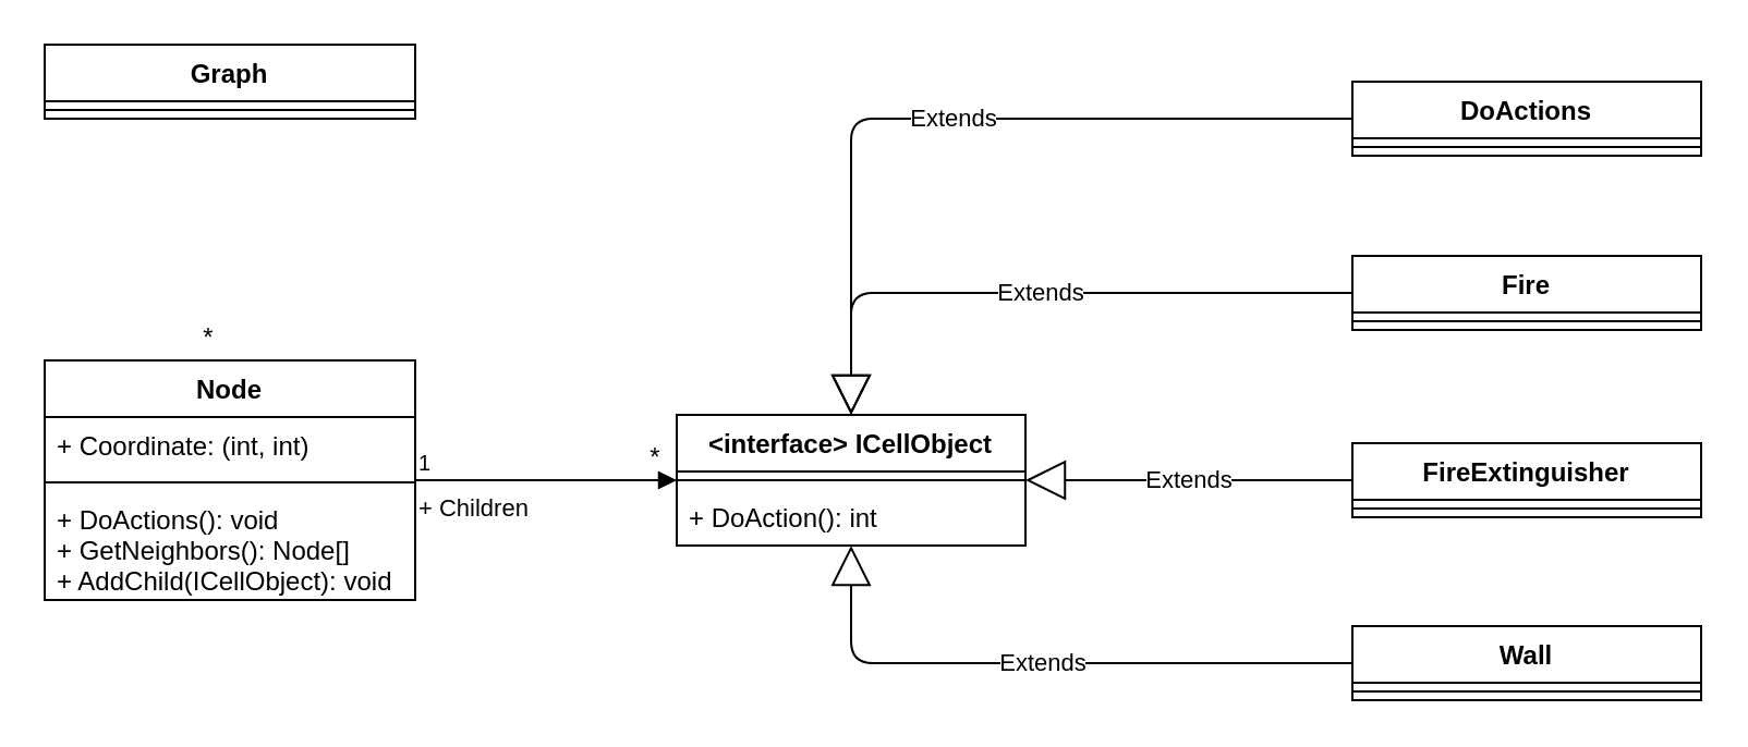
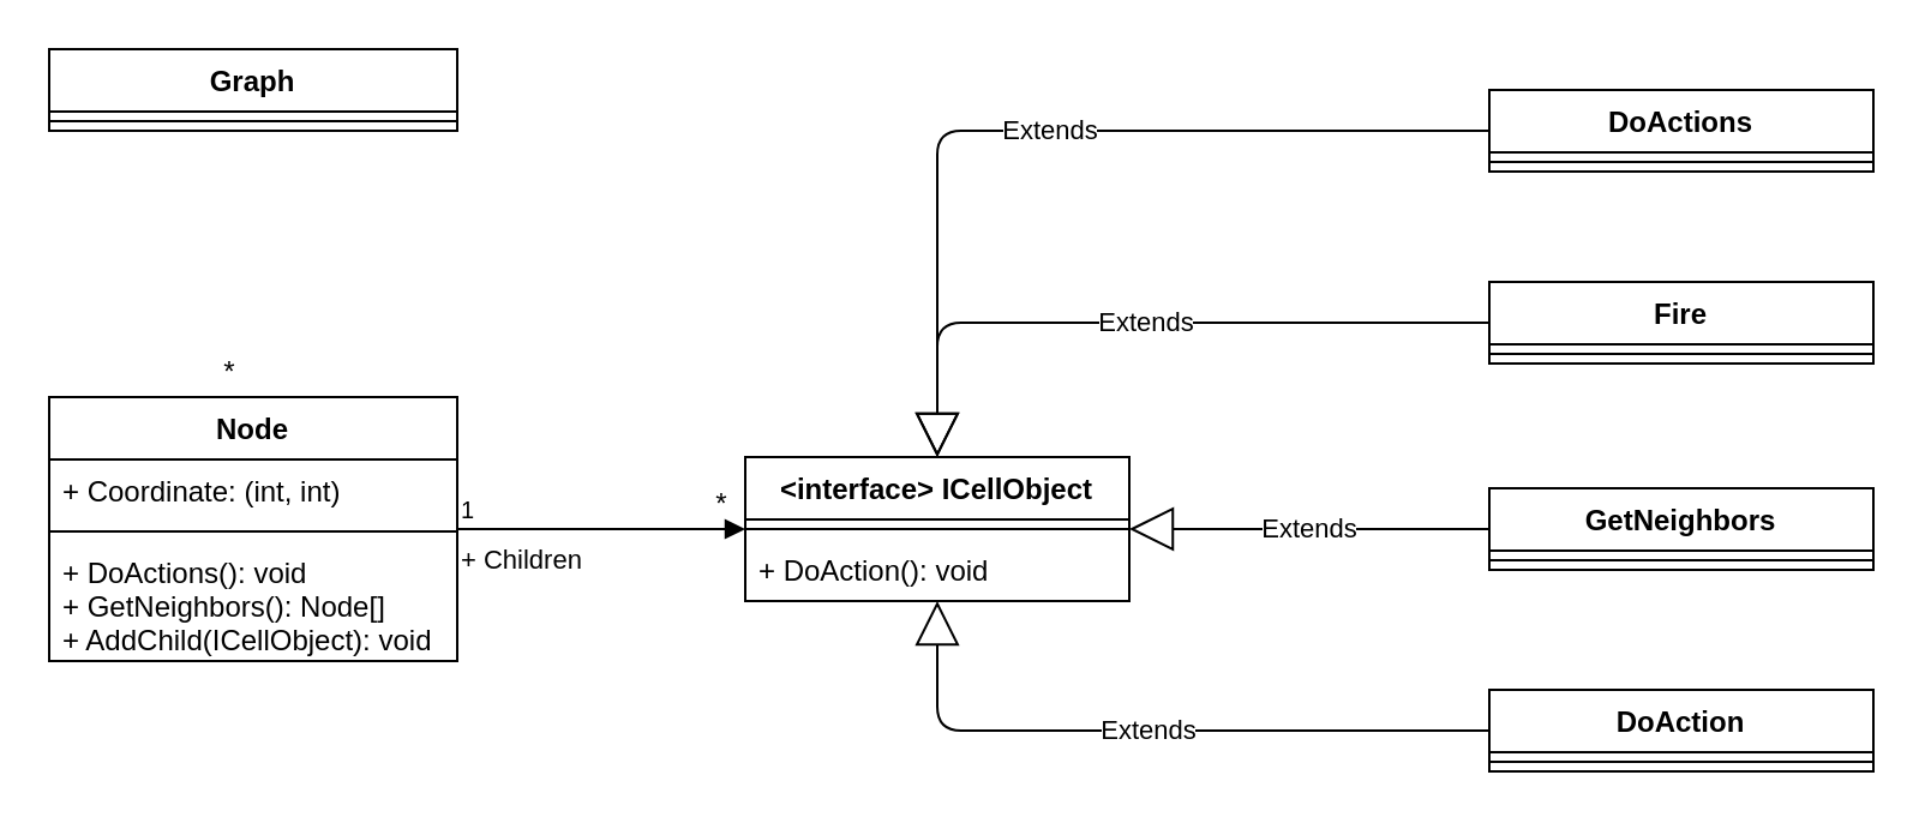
  <mxCell id="0" />
  <mxCell id="1" parent="0" />
  <mxCell id="2" value="Node" style="swimlane;fontStyle=1;align=center;verticalAlign=top;childLayout=stackLayout;horizontal=1;startSize=26;horizontalStack=0;resizeParent=1;resizeParentMax=0;resizeLast=0;collapsible=1;marginBottom=0;" vertex="1" parent="1"><mxGeometry x="20" y="165" width="170" height="110" as="geometry" /></mxCell>
  <mxCell id="3" value="+ Coordinate: (int, int)" style="text;strokeColor=none;fillColor=none;align=left;verticalAlign=top;spacingLeft=4;spacingRight=4;overflow=hidden;rotatable=0;points=[[0,0.5],[1,0.5]];portConstraint=eastwest;" vertex="1" parent="2"><mxGeometry y="26" width="170" height="26" as="geometry" /></mxCell>
  <mxCell id="4" value="" style="line;strokeWidth=1;fillColor=none;align=left;verticalAlign=middle;spacingTop=-1;spacingLeft=3;spacingRight=3;rotatable=0;labelPosition=right;points=[];portConstraint=eastwest;" vertex="1" parent="2"><mxGeometry y="52" width="170" height="8" as="geometry" /></mxCell>
  <mxCell id="5" value="+ DoActions(): void&#10;+ GetNeighbors(): Node[]&#10;+ AddChild(ICellObject): void" style="text;strokeColor=none;fillColor=none;align=left;verticalAlign=top;spacingLeft=4;spacingRight=4;overflow=hidden;rotatable=0;points=[[0,0.5],[1,0.5]];portConstraint=eastwest;" vertex="1" parent="2"><mxGeometry y="60" width="170" height="50" as="geometry" /></mxCell>
  <mxCell id="6" value="&lt;interface&gt; ICellObject" style="swimlane;fontStyle=1;align=center;verticalAlign=top;childLayout=stackLayout;horizontal=1;startSize=26;horizontalStack=0;resizeParent=1;resizeParentMax=0;resizeLast=0;collapsible=1;marginBottom=0;" vertex="1" parent="1"><mxGeometry x="310" y="190" width="160" height="60" as="geometry" /></mxCell>
  <mxCell id="7" value="" style="line;strokeWidth=1;fillColor=none;align=left;verticalAlign=middle;spacingTop=-1;spacingLeft=3;spacingRight=3;rotatable=0;labelPosition=right;points=[];portConstraint=eastwest;" vertex="1" parent="6"><mxGeometry y="26" width="160" height="8" as="geometry" /></mxCell>
- <mxCell id="8" value="+ DoAction(): int" style="text;strokeColor=none;fillColor=none;align=left;verticalAlign=top;spacingLeft=4;spacingRight=4;overflow=hidden;rotatable=0;points=[[0,0.5],[1,0.5]];portConstraint=eastwest;" vertex="1" parent="6"><mxGeometry y="34" width="160" height="26" as="geometry" /></mxCell>
+ <mxCell id="8" value="+ DoAction(): void" style="text;strokeColor=none;fillColor=none;align=left;verticalAlign=top;spacingLeft=4;spacingRight=4;overflow=hidden;rotatable=0;points=[[0,0.5],[1,0.5]];portConstraint=eastwest;" vertex="1" parent="6"><mxGeometry y="34" width="160" height="26" as="geometry" /></mxCell>
  <mxCell id="9" value="+ Children" style="endArrow=block;endFill=1;html=1;edgeStyle=orthogonalEdgeStyle;align=left;verticalAlign=top;" edge="1" parent="1" source="2" target="6"><mxGeometry x="-1" relative="1" as="geometry"><mxPoint x="210" y="287" as="sourcePoint" /><mxPoint x="370" y="287" as="targetPoint" /></mxGeometry></mxCell>
  <mxCell id="10" value="1" style="resizable=0;html=1;align=left;verticalAlign=bottom;labelBackgroundColor=#ffffff;fontSize=10;" connectable="0" vertex="1" parent="9"><mxGeometry x="-1" relative="1" as="geometry" /></mxCell>
  <mxCell id="11" value="*" style="text;html=1;align=center;verticalAlign=middle;resizable=0;points=[];;autosize=1;" vertex="1" parent="1"><mxGeometry x="290" y="200" width="20" height="20" as="geometry" /></mxCell>
  <mxCell id="12" value="DoActions" style="swimlane;fontStyle=1;align=center;verticalAlign=top;childLayout=stackLayout;horizontal=1;startSize=26;horizontalStack=0;resizeParent=1;resizeParentMax=0;resizeLast=0;collapsible=1;marginBottom=0;" vertex="1" parent="1"><mxGeometry x="620" y="37" width="160" height="34" as="geometry" /></mxCell>
  <mxCell id="13" value="" style="line;strokeWidth=1;fillColor=none;align=left;verticalAlign=middle;spacingTop=-1;spacingLeft=3;spacingRight=3;rotatable=0;labelPosition=right;points=[];portConstraint=eastwest;" vertex="1" parent="12"><mxGeometry y="26" width="160" height="8" as="geometry" /></mxCell>
  <mxCell id="14" value="Fire" style="swimlane;fontStyle=1;align=center;verticalAlign=top;childLayout=stackLayout;horizontal=1;startSize=26;horizontalStack=0;resizeParent=1;resizeParentMax=0;resizeLast=0;collapsible=1;marginBottom=0;" vertex="1" parent="1"><mxGeometry x="620" y="117" width="160" height="34" as="geometry" /></mxCell>
  <mxCell id="15" value="" style="line;strokeWidth=1;fillColor=none;align=left;verticalAlign=middle;spacingTop=-1;spacingLeft=3;spacingRight=3;rotatable=0;labelPosition=right;points=[];portConstraint=eastwest;" vertex="1" parent="14"><mxGeometry y="26" width="160" height="8" as="geometry" /></mxCell>
  <mxCell id="16" value="Extends" style="endArrow=block;endSize=16;endFill=0;html=1;" edge="1" parent="1" source="14" target="6"><mxGeometry width="160" relative="1" as="geometry"><mxPoint x="520" y="247" as="sourcePoint" /><mxPoint x="680" y="247" as="targetPoint" /><Array as="points"><mxPoint x="390" y="134" /></Array></mxGeometry></mxCell>
  <mxCell id="17" value="Extends" style="endArrow=block;endSize=16;endFill=0;html=1;" edge="1" parent="1" source="12" target="6"><mxGeometry width="160" relative="1" as="geometry"><mxPoint x="450" y="67" as="sourcePoint" /><mxPoint x="610" y="67" as="targetPoint" /><Array as="points"><mxPoint x="390" y="54" /></Array></mxGeometry></mxCell>
- <mxCell id="18" value="FireExtinguisher" style="swimlane;fontStyle=1;align=center;verticalAlign=top;childLayout=stackLayout;horizontal=1;startSize=26;horizontalStack=0;resizeParent=1;resizeParentMax=0;resizeLast=0;collapsible=1;marginBottom=0;" vertex="1" parent="1"><mxGeometry x="620" y="203" width="160" height="34" as="geometry" /></mxCell>
+ <mxCell id="18" value="GetNeighbors" style="swimlane;fontStyle=1;align=center;verticalAlign=top;childLayout=stackLayout;horizontal=1;startSize=26;horizontalStack=0;resizeParent=1;resizeParentMax=0;resizeLast=0;collapsible=1;marginBottom=0;" vertex="1" parent="1"><mxGeometry x="620" y="203" width="160" height="34" as="geometry" /></mxCell>
  <mxCell id="19" value="" style="line;strokeWidth=1;fillColor=none;align=left;verticalAlign=middle;spacingTop=-1;spacingLeft=3;spacingRight=3;rotatable=0;labelPosition=right;points=[];portConstraint=eastwest;" vertex="1" parent="18"><mxGeometry y="26" width="160" height="8" as="geometry" /></mxCell>
  <mxCell id="20" value="Extends" style="endArrow=block;endSize=16;endFill=0;html=1;" edge="1" parent="1" source="18" target="6"><mxGeometry width="160" relative="1" as="geometry"><mxPoint x="540" y="317" as="sourcePoint" /><mxPoint x="700" y="317" as="targetPoint" /></mxGeometry></mxCell>
- <mxCell id="21" value="Wall" style="swimlane;fontStyle=1;align=center;verticalAlign=top;childLayout=stackLayout;horizontal=1;startSize=26;horizontalStack=0;resizeParent=1;resizeParentMax=0;resizeLast=0;collapsible=1;marginBottom=0;" vertex="1" parent="1"><mxGeometry x="620" y="287" width="160" height="34" as="geometry" /></mxCell>
+ <mxCell id="21" value="DoAction" style="swimlane;fontStyle=1;align=center;verticalAlign=top;childLayout=stackLayout;horizontal=1;startSize=26;horizontalStack=0;resizeParent=1;resizeParentMax=0;resizeLast=0;collapsible=1;marginBottom=0;" vertex="1" parent="1"><mxGeometry x="620" y="287" width="160" height="34" as="geometry" /></mxCell>
  <mxCell id="22" value="" style="line;strokeWidth=1;fillColor=none;align=left;verticalAlign=middle;spacingTop=-1;spacingLeft=3;spacingRight=3;rotatable=0;labelPosition=right;points=[];portConstraint=eastwest;" vertex="1" parent="21"><mxGeometry y="26" width="160" height="8" as="geometry" /></mxCell>
  <mxCell id="23" value="Extends" style="endArrow=block;endSize=16;endFill=0;html=1;" edge="1" parent="1" source="21" target="6"><mxGeometry width="160" relative="1" as="geometry"><mxPoint x="390" y="327" as="sourcePoint" /><mxPoint x="550" y="327" as="targetPoint" /><Array as="points"><mxPoint x="390" y="304" /></Array></mxGeometry></mxCell>
  <mxCell id="24" value="Graph" style="swimlane;fontStyle=1;align=center;verticalAlign=top;childLayout=stackLayout;horizontal=1;startSize=26;horizontalStack=0;resizeParent=1;resizeParentMax=0;resizeLast=0;collapsible=1;marginBottom=0;" vertex="1" parent="1"><mxGeometry x="20" y="20" width="170" height="34" as="geometry" /></mxCell>
  <mxCell id="25" value="" style="line;strokeWidth=1;fillColor=none;align=left;verticalAlign=middle;spacingTop=-1;spacingLeft=3;spacingRight=3;rotatable=0;labelPosition=right;points=[];portConstraint=eastwest;" vertex="1" parent="24"><mxGeometry y="26" width="170" height="8" as="geometry" /></mxCell>
  <mxCell id="26" value="*" style="text;html=1;align=center;verticalAlign=middle;resizable=0;points=[];;autosize=1;" vertex="1" parent="1"><mxGeometry x="85" y="145" width="20" height="20" as="geometry" /></mxCell>
